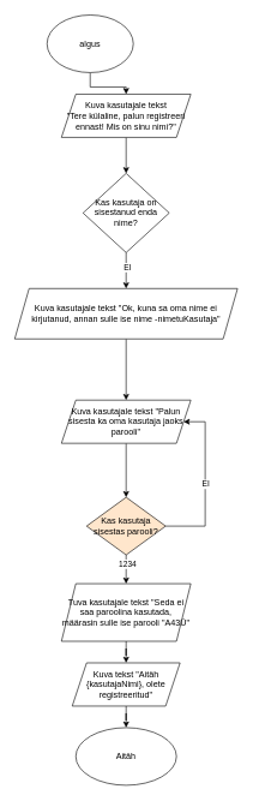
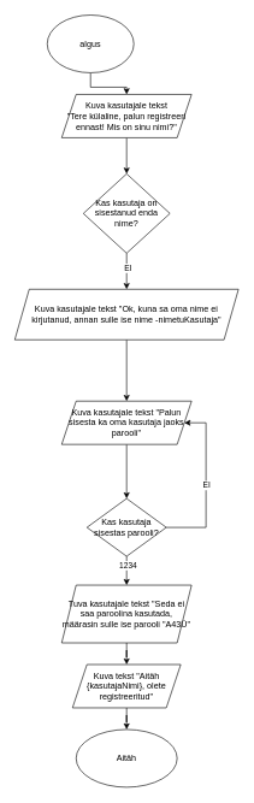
  <mxCell id="0" />
  <mxCell id="1" parent="0" />
  <mxCell id="2" value="" style="edgeStyle=orthogonalEdgeStyle;rounded=0;orthogonalLoop=1;jettySize=auto;html=1;" edge="1" parent="1" source="3" target="5"><mxGeometry relative="1" as="geometry" /></mxCell>
  <mxCell id="3" value="algus" style="ellipse;whiteSpace=wrap;html=1;" vertex="1" parent="1"><mxGeometry x="65" y="20" width="120" height="80" as="geometry" /></mxCell>
  <mxCell id="4" value="" style="edgeStyle=orthogonalEdgeStyle;rounded=0;orthogonalLoop=1;jettySize=auto;html=1;" edge="1" parent="1" source="5" target="8"><mxGeometry relative="1" as="geometry" /></mxCell>
  <mxCell id="5" value="Kuva kasutajale tekst&lt;div&gt;&quot;Tere külaline, palun registreeri ennast! Mis on sinu nimi?&quot;&lt;/div&gt;" style="shape=parallelogram;perimeter=parallelogramPerimeter;whiteSpace=wrap;html=1;fixedSize=1;" vertex="1" parent="1"><mxGeometry x="85" y="130" width="180" height="60" as="geometry" /></mxCell>
  <mxCell id="6" value="" style="edgeStyle=orthogonalEdgeStyle;rounded=0;orthogonalLoop=1;jettySize=auto;html=1;" edge="1" parent="1" source="8" target="10"><mxGeometry relative="1" as="geometry" /></mxCell>
  <mxCell id="7" value="EI" style="edgeLabel;html=1;align=center;verticalAlign=middle;resizable=0;points=[];" vertex="1" connectable="0" parent="6"><mxGeometry x="-0.181" y="1" relative="1" as="geometry"><mxPoint as="offset" /></mxGeometry></mxCell>
  <mxCell id="8" value="Kas kasutaja on sisestanud enda nime?" style="rhombus;whiteSpace=wrap;html=1;" vertex="1" parent="1"><mxGeometry x="115" y="240" width="120" height="110" as="geometry" /></mxCell>
  <mxCell id="9" value="" style="edgeStyle=orthogonalEdgeStyle;rounded=0;orthogonalLoop=1;jettySize=auto;html=1;" edge="1" parent="1" source="10" target="12"><mxGeometry relative="1" as="geometry" /></mxCell>
  <mxCell id="10" value="Kuva kasutajale tekst &quot;Ok, kuna sa oma nime ei kirjutanud, annan sulle ise nime -nimetuKasutaja&quot;" style="shape=parallelogram;perimeter=parallelogramPerimeter;whiteSpace=wrap;html=1;fixedSize=1;" vertex="1" parent="1"><mxGeometry x="20" y="400" width="310" height="70" as="geometry" /></mxCell>
  <mxCell id="11" value="" style="edgeStyle=orthogonalEdgeStyle;rounded=0;orthogonalLoop=1;jettySize=auto;html=1;" edge="1" parent="1" source="12" target="17"><mxGeometry relative="1" as="geometry" /></mxCell>
  <mxCell id="12" value="Kuva kasutajale tekst &quot;Palun sisesta ka oma kasutaja jaoks parooli&quot;" style="shape=parallelogram;perimeter=parallelogramPerimeter;whiteSpace=wrap;html=1;fixedSize=1;" vertex="1" parent="1"><mxGeometry x="85" y="555" width="180" height="60" as="geometry" /></mxCell>
  <mxCell id="13" value="" style="edgeStyle=orthogonalEdgeStyle;rounded=0;orthogonalLoop=1;jettySize=auto;html=1;" edge="1" parent="1" source="17" target="19"><mxGeometry relative="1" as="geometry" /></mxCell>
  <mxCell id="14" value="1234" style="edgeLabel;html=1;align=center;verticalAlign=middle;resizable=0;points=[];" vertex="1" connectable="0" parent="13"><mxGeometry x="-0.378" y="1" relative="1" as="geometry"><mxPoint as="offset" /></mxGeometry></mxCell>
  <mxCell id="15" style="edgeStyle=orthogonalEdgeStyle;rounded=0;orthogonalLoop=1;jettySize=auto;html=1;entryX=1;entryY=0.5;entryDx=0;entryDy=0;" edge="1" parent="1" source="17" target="12"><mxGeometry relative="1" as="geometry"><Array as="points"><mxPoint x="285" y="730" /><mxPoint x="285" y="585" /></Array></mxGeometry></mxCell>
  <mxCell id="16" value="EI" style="edgeLabel;html=1;align=center;verticalAlign=middle;resizable=0;points=[];" vertex="1" connectable="0" parent="15"><mxGeometry x="-0.008" relative="1" as="geometry"><mxPoint as="offset" /></mxGeometry></mxCell>
- <mxCell id="17" value="Kas kasutaja sisestas parooli?" style="rhombus;whiteSpace=wrap;html=1;fillColor=#ffe6cc;" vertex="1" parent="1"><mxGeometry x="120" y="690" width="110" height="80" as="geometry" /></mxCell>
+ <mxCell id="17" value="Kas kasutaja sisestas parooli?" style="rhombus;whiteSpace=wrap;html=1;" vertex="1" parent="1"><mxGeometry x="120" y="690" width="110" height="80" as="geometry" /></mxCell>
  <mxCell id="18" value="" style="edgeStyle=orthogonalEdgeStyle;rounded=0;orthogonalLoop=1;jettySize=auto;html=1;" edge="1" parent="1" source="19" target="21"><mxGeometry relative="1" as="geometry" /></mxCell>
  <mxCell id="19" value="Tuva kasutajale tekst &quot;Seda ei saa paroolina kasutada, määrasin sulle ise parooli &quot;A43Ü&quot;" style="shape=parallelogram;perimeter=parallelogramPerimeter;whiteSpace=wrap;html=1;fixedSize=1;" vertex="1" parent="1"><mxGeometry x="85" y="810" width="180" height="80" as="geometry" /></mxCell>
  <mxCell id="20" value="" style="edgeStyle=orthogonalEdgeStyle;rounded=0;orthogonalLoop=1;jettySize=auto;html=1;" edge="1" parent="1" source="21" target="22"><mxGeometry relative="1" as="geometry" /></mxCell>
  <mxCell id="21" value="Kuva tekst &quot;Aitäh {kasutajaNimi}, olete registreeritud&quot;" style="shape=parallelogram;perimeter=parallelogramPerimeter;whiteSpace=wrap;html=1;fixedSize=1;" vertex="1" parent="1"><mxGeometry x="100" y="920" width="150" height="60" as="geometry" /></mxCell>
  <mxCell id="22" value="Aitäh" style="ellipse;whiteSpace=wrap;html=1;" vertex="1" parent="1"><mxGeometry x="105" y="1010" width="140" height="80" as="geometry" /></mxCell>
